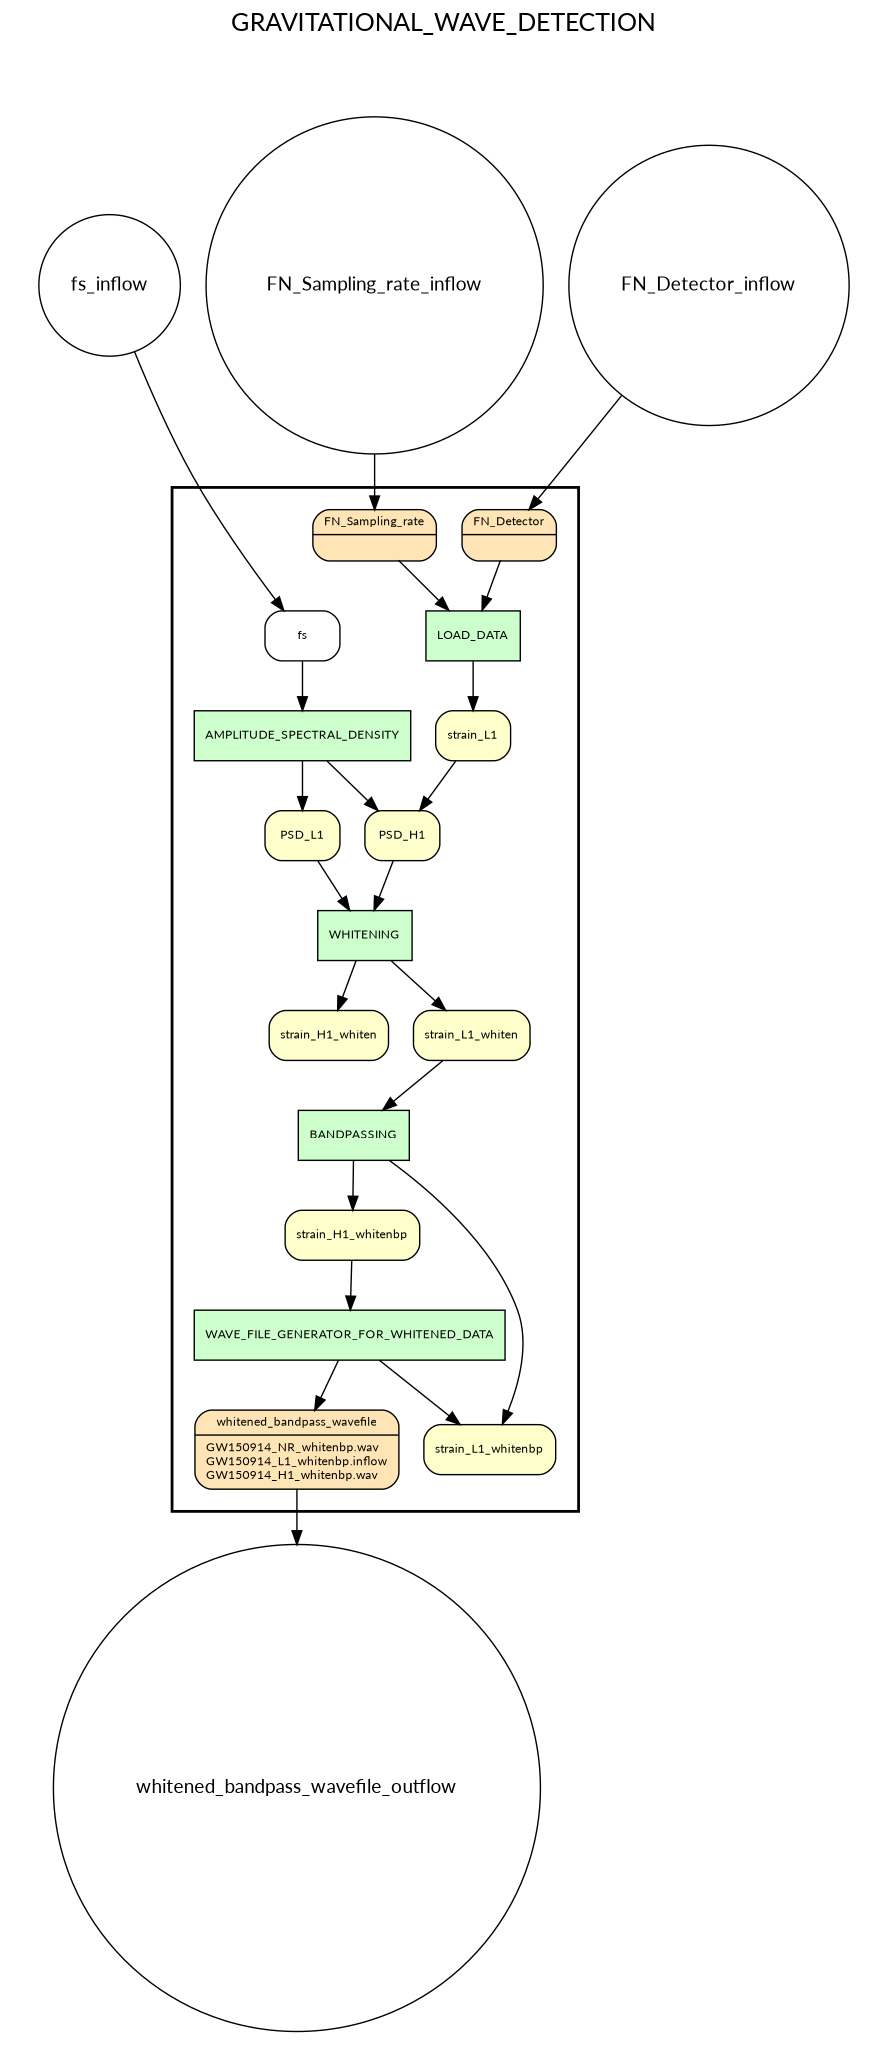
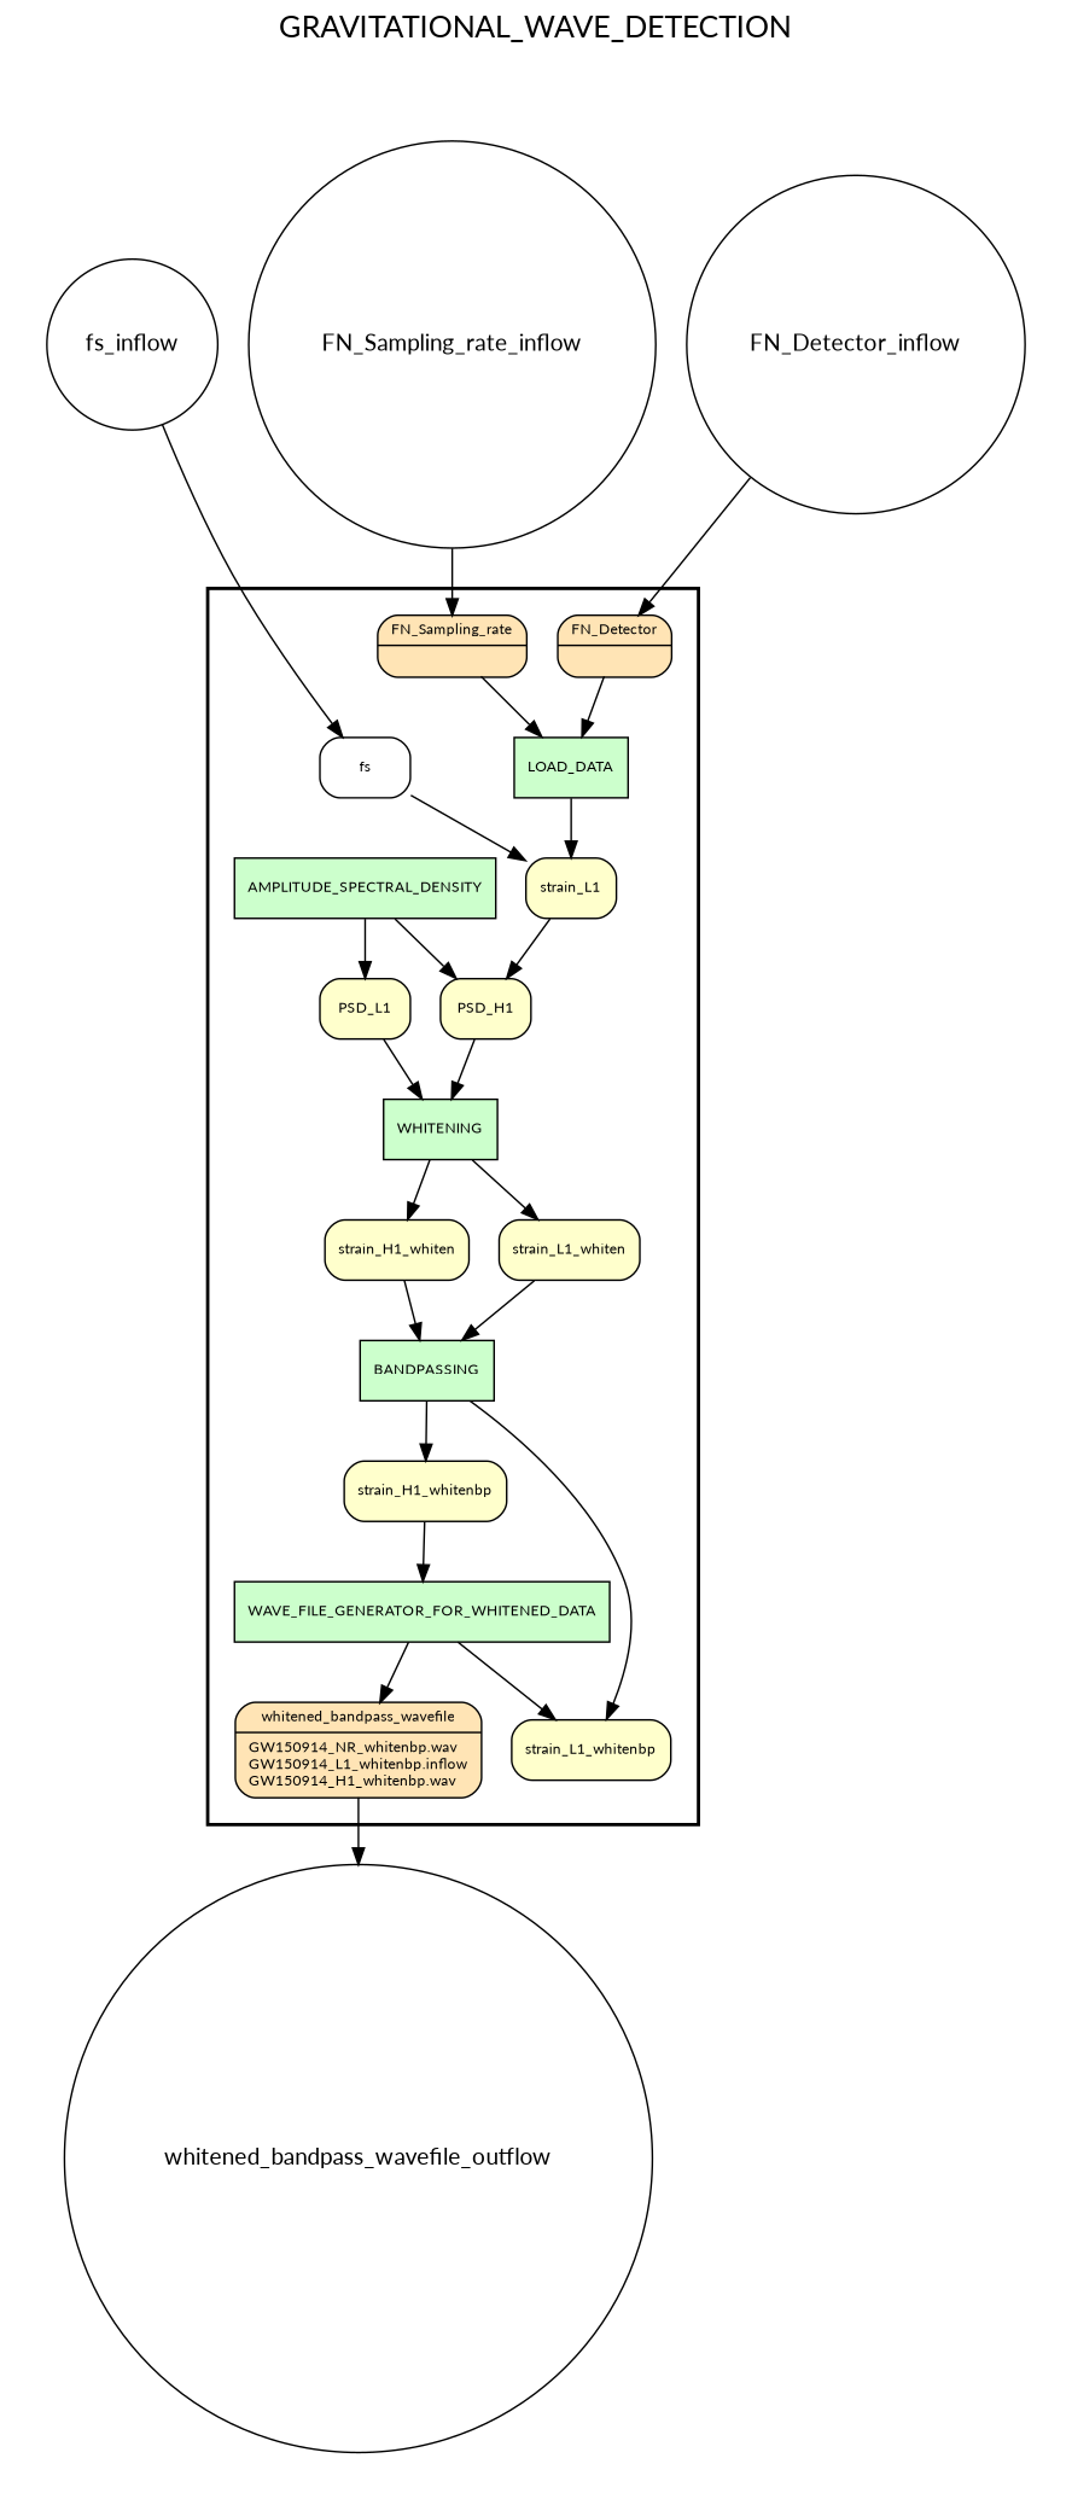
  digraph {
    fontname=Lato
    fontsize=18
    label=GRAVITATIONAL_WAVE_DETECTION
    labelloc=t
    rankdir=TB
    node [fillcolor="#FFFFCC" fontname=Lato fontsize=9 peripheries=1 shape=box style="rounded,filled"]
    edge [fontname=Lato]
    BANDPASSING [fillcolor="#CCFFCC" style=filled]
    WHITENING [fillcolor="#CCFFCC" style=filled]
    AMPLITUDE_SPECTRAL_DENSITY [fillcolor="#CCFFCC" style=filled]
    LOAD_DATA [fillcolor="#CCFFCC" style=filled]
    WAVE_FILE_GENERATOR_FOR_WHITENED_DATA [fillcolor="#CCFFCC" style=filled]
    strain_L1
    PSD_H1
    PSD_L1
    strain_H1_whiten
    strain_L1_whiten
    strain_H1_whitenbp
    strain_L1_whitenbp
    n13 [fillcolor="#FFE4B5" label="{<f0> FN_Detector |<f1>}" rankdir=LR shape=record]
    n14 [fillcolor="#FFE4B5" label="{<f0> FN_Sampling_rate |<f1>}" rankdir=LR shape=record]
    n15 [fillcolor="#FFE4B5" label="{<f0> whitened_bandpass_wavefile |<f1>GW150914_NR_whitenbp.wav\lGW150914_L1_whitenbp.inflow\lGW150914_H1_whitenbp.wav\l}" rankdir=LR shape=record]
    fs [fillcolor="#FFFFFF"]
    fs_inflow [fillcolor="#FFFFFF" shape=circle width=0.2 fontsize="" style=""]
    FN_Detector_inflow [fillcolor="#FFFFFF" shape=circle width=0.2 fontsize="" style=""]
    FN_Sampling_rate_inflow [fillcolor="#FFFFFF" shape=circle width=0.2 fontsize="" style=""]
    whitened_bandpass_wavefile_outflow [fillcolor="#FFFFFF" shape=circle width=0.2 fontsize="" style=""]
    subgraph cluster_1 {
      color=black
      label=""
      penwidth=2
      subgraph cluster_2 {
        color=white
        label=""
        penwidth=2
        BANDPASSING
        WHITENING
        AMPLITUDE_SPECTRAL_DENSITY
        LOAD_DATA
        WAVE_FILE_GENERATOR_FOR_WHITENED_DATA
        strain_L1
        PSD_H1
        PSD_L1
        strain_H1_whiten
        strain_L1_whiten
        strain_H1_whitenbp
        strain_L1_whitenbp
        n13
        n14
        n15
        fs
      }
    }
    subgraph cluster_3 {
      color=white
      label=""
      penwidth=2
      subgraph cluster_4 {
        color=white
        label=""
        penwidth=2
        fs_inflow
        FN_Detector_inflow
        FN_Sampling_rate_inflow
      }
    }
    subgraph cluster_5 {
      color=white
      label=""
      penwidth=2
      subgraph cluster_6 {
        color=white
        label=""
        penwidth=2
        whitened_bandpass_wavefile_outflow
      }
    }
    BANDPASSING -> strain_H1_whitenbp
    BANDPASSING -> strain_L1_whitenbp
    WHITENING -> strain_H1_whiten
    WHITENING -> strain_L1_whiten
    AMPLITUDE_SPECTRAL_DENSITY -> PSD_H1
    AMPLITUDE_SPECTRAL_DENSITY -> PSD_L1
    LOAD_DATA -> strain_L1
    WAVE_FILE_GENERATOR_FOR_WHITENED_DATA -> strain_L1_whitenbp
    WAVE_FILE_GENERATOR_FOR_WHITENED_DATA -> n15
    strain_L1 -> PSD_H1
    PSD_H1 -> WHITENING
    PSD_L1 -> WHITENING
+   strain_H1_whiten -> BANDPASSING
    strain_L1_whiten -> BANDPASSING
    strain_H1_whitenbp -> WAVE_FILE_GENERATOR_FOR_WHITENED_DATA
    n13 -> LOAD_DATA
    n14 -> LOAD_DATA
    n15 -> whitened_bandpass_wavefile_outflow
-   fs -> AMPLITUDE_SPECTRAL_DENSITY
+   fs -> strain_L1
    fs_inflow -> fs
    FN_Detector_inflow -> n13
    FN_Sampling_rate_inflow -> n14
  }
